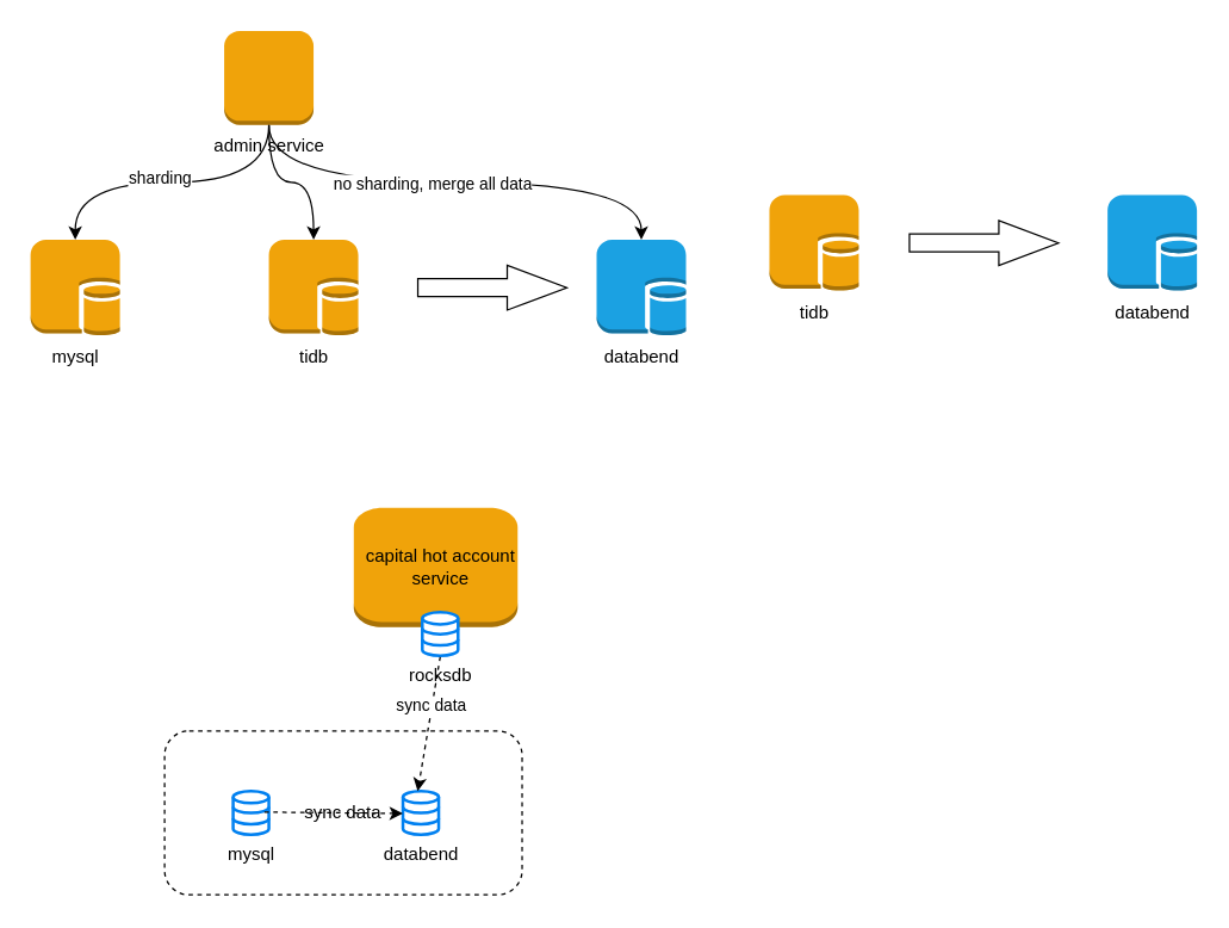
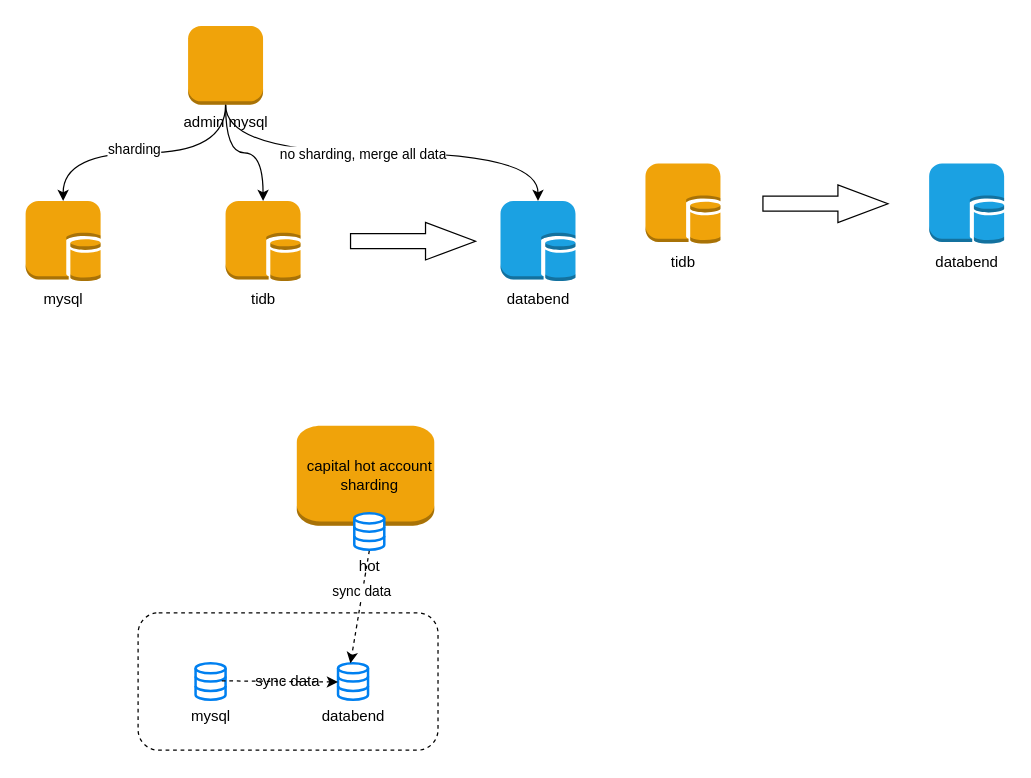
  <mxCell id="0" />
  <mxCell id="1" parent="0" />
  <mxCell id="2" style="edgeStyle=orthogonalEdgeStyle;orthogonalLoop=1;jettySize=auto;html=1;exitX=0.5;exitY=1;exitDx=0;exitDy=0;exitPerimeter=0;curved=1;" edge="1" parent="1" source="6" target="7"><mxGeometry relative="1" as="geometry" /></mxCell>
  <mxCell id="3" value="sharding" style="edgeLabel;html=1;align=center;verticalAlign=middle;resizable=0;points=[];" vertex="1" connectable="0" parent="2"><mxGeometry x="0.087" y="-3" relative="1" as="geometry"><mxPoint x="1" as="offset" /></mxGeometry></mxCell>
  <mxCell id="4" style="edgeStyle=orthogonalEdgeStyle;orthogonalLoop=1;jettySize=auto;html=1;exitX=0.5;exitY=1;exitDx=0;exitDy=0;exitPerimeter=0;curved=1;" edge="1" parent="1" source="6" target="8"><mxGeometry relative="1" as="geometry" /></mxCell>
  <mxCell id="5" value="no sharding, merge all data" style="edgeLabel;html=1;align=center;verticalAlign=middle;resizable=0;points=[];" vertex="1" connectable="0" parent="4"><mxGeometry x="-0.098" relative="1" as="geometry"><mxPoint x="1" y="1" as="offset" /></mxGeometry></mxCell>
- <mxCell id="6" value="admin service" style="outlineConnect=0;dashed=0;verticalLabelPosition=bottom;verticalAlign=top;align=center;html=1;shape=mxgraph.aws3.instance;fillColor=#f0a30a;fontColor=#000000;strokeColor=#BD7000;" vertex="1" parent="1"><mxGeometry x="150" y="20" width="60" height="63" as="geometry" /></mxCell>
+ <mxCell id="6" value="admin mysql" style="outlineConnect=0;dashed=0;verticalLabelPosition=bottom;verticalAlign=top;align=center;html=1;shape=mxgraph.aws3.instance;fillColor=#f0a30a;fontColor=#000000;strokeColor=#BD7000;" vertex="1" parent="1"><mxGeometry x="150" y="20" width="60" height="63" as="geometry" /></mxCell>
  <mxCell id="7" value="mysql" style="outlineConnect=0;dashed=0;verticalLabelPosition=bottom;verticalAlign=top;align=center;html=1;shape=mxgraph.aws3.db_on_instance;fillColor=#f0a30a;fontColor=#000000;strokeColor=#BD7000;" vertex="1" parent="1"><mxGeometry x="20" y="160" width="60" height="64.5" as="geometry" /></mxCell>
  <mxCell id="8" value="databend" style="outlineConnect=0;dashed=0;verticalLabelPosition=bottom;verticalAlign=top;align=center;html=1;shape=mxgraph.aws3.db_on_instance;fillColor=#1ba1e2;fontColor=#000000;strokeColor=#006EAF;" vertex="1" parent="1"><mxGeometry x="400" y="160" width="60" height="64.5" as="geometry" /></mxCell>
  <mxCell id="9" value="tidb" style="outlineConnect=0;dashed=0;verticalLabelPosition=bottom;verticalAlign=top;align=center;html=1;shape=mxgraph.aws3.db_on_instance;fillColor=#f0a30a;fontColor=#000000;strokeColor=#BD7000;" vertex="1" parent="1"><mxGeometry x="180" y="160" width="60" height="64.5" as="geometry" /></mxCell>
  <mxCell id="10" style="edgeStyle=orthogonalEdgeStyle;orthogonalLoop=1;jettySize=auto;html=1;exitX=0.5;exitY=1;exitDx=0;exitDy=0;exitPerimeter=0;entryX=0.5;entryY=0;entryDx=0;entryDy=0;entryPerimeter=0;curved=1;" edge="1" parent="1" source="6" target="9"><mxGeometry relative="1" as="geometry" /></mxCell>
  <mxCell id="11" value="" style="html=1;shadow=0;dashed=0;align=center;verticalAlign=middle;shape=mxgraph.arrows2.arrow;dy=0.6;dx=40;notch=0;" vertex="1" parent="1"><mxGeometry x="280" y="177.25" width="100" height="30" as="geometry" /></mxCell>
  <mxCell id="12" value="tidb" style="outlineConnect=0;dashed=0;verticalLabelPosition=bottom;verticalAlign=top;align=center;html=1;shape=mxgraph.aws3.db_on_instance;fillColor=#f0a30a;fontColor=#000000;strokeColor=#BD7000;" vertex="1" parent="1"><mxGeometry x="516" y="130" width="60" height="64.5" as="geometry" /></mxCell>
  <mxCell id="13" value="" style="html=1;shadow=0;dashed=0;align=center;verticalAlign=middle;shape=mxgraph.arrows2.arrow;dy=0.6;dx=40;notch=0;" vertex="1" parent="1"><mxGeometry x="610" y="147.25" width="100" height="30" as="geometry" /></mxCell>
  <mxCell id="14" value="databend" style="outlineConnect=0;dashed=0;verticalLabelPosition=bottom;verticalAlign=top;align=center;html=1;shape=mxgraph.aws3.db_on_instance;fillColor=#1ba1e2;fontColor=#000000;strokeColor=#006EAF;" vertex="1" parent="1"><mxGeometry x="743" y="130" width="60" height="64.5" as="geometry" /></mxCell>
  <mxCell id="15" value="" style="outlineConnect=0;dashed=0;verticalLabelPosition=bottom;verticalAlign=top;align=center;html=1;shape=mxgraph.aws3.instance;fillColor=#f0a30a;fontColor=#000000;strokeColor=#BD7000;" vertex="1" parent="1"><mxGeometry x="237" y="340" width="110" height="80" as="geometry" /></mxCell>
- <mxCell id="16" value="rocksdb" style="html=1;verticalLabelPosition=bottom;align=center;labelBackgroundColor=#ffffff;verticalAlign=top;strokeWidth=2;strokeColor=#0080F0;shadow=0;dashed=0;shape=mxgraph.ios7.icons.data;" vertex="1" parent="1"><mxGeometry x="283" y="410" width="24" height="29.1" as="geometry" /></mxCell>
+ <mxCell id="16" value="hot" style="html=1;verticalLabelPosition=bottom;align=center;labelBackgroundColor=#ffffff;verticalAlign=top;strokeWidth=2;strokeColor=#0080F0;shadow=0;dashed=0;shape=mxgraph.ios7.icons.data;" vertex="1" parent="1"><mxGeometry x="283" y="410" width="24" height="29.1" as="geometry" /></mxCell>
  <mxCell id="17" value="sync data" style="rounded=1;whiteSpace=wrap;html=1;dashed=1;" vertex="1" parent="1"><mxGeometry x="110" y="489.55" width="240" height="110" as="geometry" /></mxCell>
  <mxCell id="18" value="mysql" style="html=1;verticalLabelPosition=bottom;align=center;labelBackgroundColor=#ffffff;verticalAlign=top;strokeWidth=2;strokeColor=#0080F0;shadow=0;dashed=0;shape=mxgraph.ios7.icons.data;" vertex="1" parent="1"><mxGeometry x="156" y="530" width="24" height="29.1" as="geometry" /></mxCell>
  <mxCell id="19" value="databend" style="html=1;verticalLabelPosition=bottom;align=center;labelBackgroundColor=#ffffff;verticalAlign=top;strokeWidth=2;strokeColor=#0080F0;shadow=0;dashed=0;shape=mxgraph.ios7.icons.data;" vertex="1" parent="1"><mxGeometry x="270" y="530" width="24" height="29.1" as="geometry" /></mxCell>
  <mxCell id="20" value="" style="endArrow=classic;html=1;rounded=0;entryX=0;entryY=0.515;entryDx=0;entryDy=0;entryPerimeter=0;exitX=0.875;exitY=0.481;exitDx=0;exitDy=0;exitPerimeter=0;dashed=1;" edge="1" parent="1" source="18" target="19"><mxGeometry width="50" height="50" relative="1" as="geometry"><mxPoint x="180" y="550" as="sourcePoint" /><mxPoint x="230" y="500" as="targetPoint" /></mxGeometry></mxCell>
- <mxCell id="21" value="capital hot account &lt;br&gt;service" style="text;html=1;align=center;verticalAlign=middle;resizable=0;points=[];autosize=1;strokeColor=none;fillColor=none;" vertex="1" parent="1"><mxGeometry x="235" y="360" width="120" height="40" as="geometry" /></mxCell>
+ <mxCell id="21" value="capital hot account &lt;br&gt;sharding" style="text;html=1;align=center;verticalAlign=middle;resizable=0;points=[];autosize=1;strokeColor=none;fillColor=none;" vertex="1" parent="1"><mxGeometry x="235" y="360" width="120" height="40" as="geometry" /></mxCell>
  <mxCell id="22" value="" style="endArrow=classic;html=1;entryX=0.708;entryY=0.368;entryDx=0;entryDy=0;entryPerimeter=0;dashed=1;curved=1;" edge="1" parent="1" target="17"><mxGeometry width="50" height="50" relative="1" as="geometry"><mxPoint x="295" y="440" as="sourcePoint" /><mxPoint x="420" y="420" as="targetPoint" /></mxGeometry></mxCell>
  <mxCell id="23" value="sync data" style="edgeLabel;html=1;align=center;verticalAlign=middle;resizable=0;points=[];" vertex="1" connectable="0" parent="22"><mxGeometry x="-0.287" y="-1" relative="1" as="geometry"><mxPoint as="offset" /></mxGeometry></mxCell>
